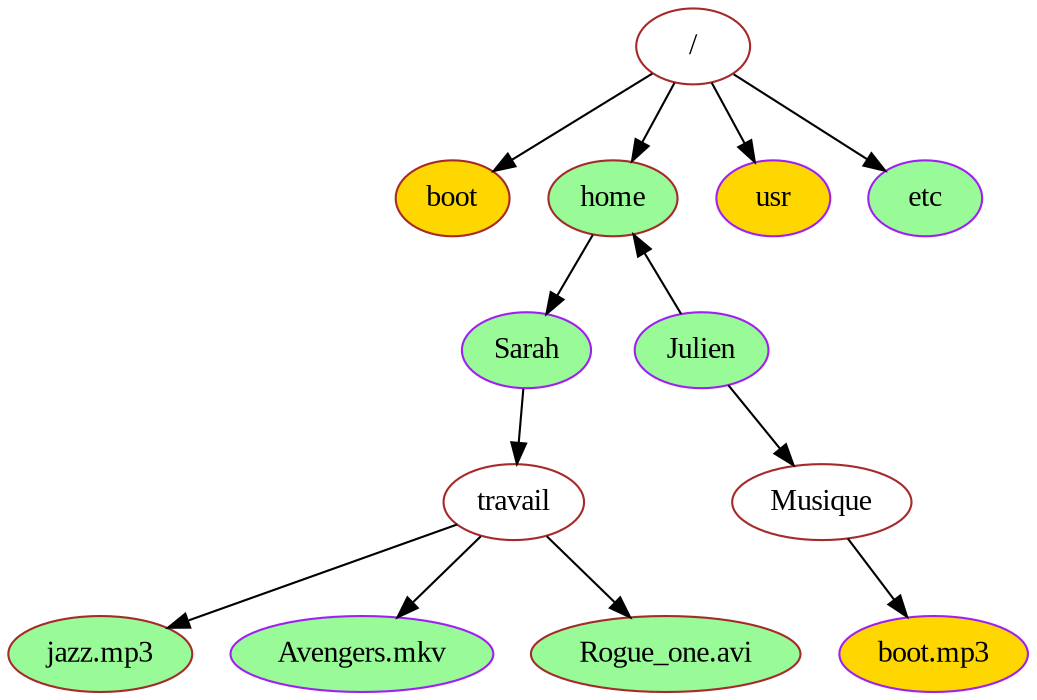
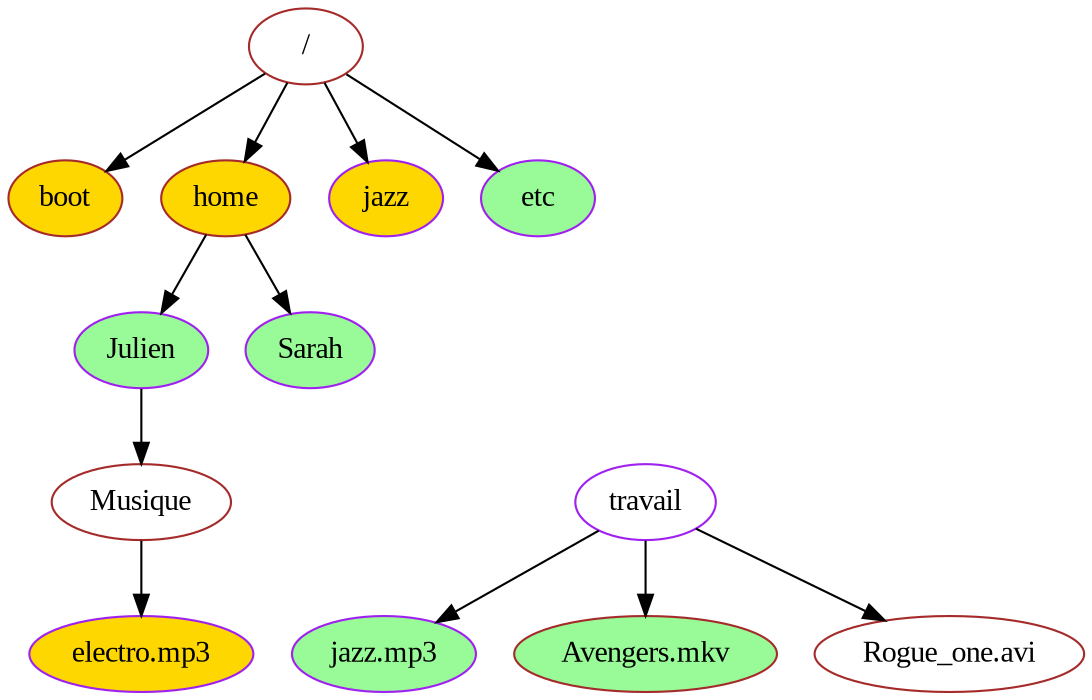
  digraph {
    fontname="Liberation Serif"
    node [color=purple fillcolor=palegreen fontname="Liberation Serif" style=filled]
    edge [fontname="Liberation Serif"]
    boot [color=brown fillcolor=gold]
-   home [color=brown]
-   usr [fillcolor=gold]
+   home [color=brown fillcolor=gold]
+   usr [fillcolor=gold label=jazz]
    Julien
    Sarah
    Musique [color=brown fillcolor=white]
-   travail [color=brown fillcolor=white]
-   n8 [fillcolor=gold label="boot.mp3"]
-   n9 [color=brown label="jazz.mp3"]
-   n10 [label="Avengers.mkv"]
-   n11 [color=brown label="Rogue_one.avi"]
+   travail [fillcolor=white]
+   n8 [fillcolor=gold label="electro.mp3"]
+   n9 [label="jazz.mp3"]
+   n10 [color=brown label="Avengers.mkv"]
+   n11 [color=brown fillcolor=white label="Rogue_one.avi"]
    n12 [color=brown fillcolor=white label="/"]
    etc
    subgraph sub_1 {
      rank=same
      boot
      home
      usr
    }
    subgraph sub_2 {
      rank=same
      Julien
      Sarah
    }
    subgraph sub_3 {
      rank=same
      Musique
      travail
    }
-   Julien -> home
+   home -> Julien
    home -> Sarah
    Julien -> Musique
-   Sarah -> travail
    Musique -> n8
    travail -> n9
    travail -> n10
    travail -> n11
    n12 -> boot
    n12 -> home
    n12 -> usr
    n12 -> etc
  }
